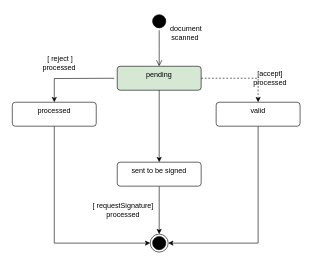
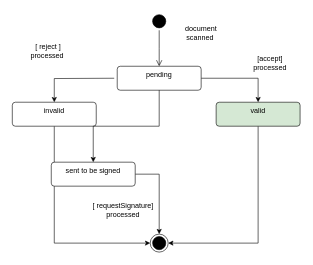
  <mxCell id="0" />
  <mxCell id="1" parent="0" />
  <mxCell id="2" value="" style="ellipse;html=1;shape=endState;fillColor=#000000;strokeColor=light-dark(#000000, #ff9090);" vertex="1" parent="1"><mxGeometry x="250" y="390" width="30" height="30" as="geometry" /></mxCell>
  <mxCell id="3" style="edgeStyle=orthogonalEdgeStyle;rounded=0;orthogonalLoop=1;jettySize=auto;html=1;entryX=0.5;entryY=0;entryDx=0;entryDy=0;" edge="1" parent="1" target="9"><mxGeometry relative="1" as="geometry"><mxPoint x="190" y="130" as="sourcePoint" /></mxGeometry></mxCell>
  <mxCell id="4" value="" style="ellipse;html=1;shape=startState;fillColor=#000000;strokeColor=#000000;" vertex="1" parent="1"><mxGeometry x="250" y="20" width="30" height="30" as="geometry" /></mxCell>
  <mxCell id="5" value="" style="edgeStyle=orthogonalEdgeStyle;html=1;verticalAlign=bottom;endArrow=open;endSize=8;strokeColor=#000000;rounded=0;" edge="1" source="4" parent="1"><mxGeometry relative="1" as="geometry"><mxPoint x="265" y="110" as="targetPoint" /></mxGeometry></mxCell>
- <mxCell id="6" style="edgeStyle=orthogonalEdgeStyle;rounded=0;orthogonalLoop=1;jettySize=auto;html=1;exitX=1;exitY=0.5;exitDx=0;exitDy=0;dashed=1;" edge="1" parent="1" source="7" target="11"><mxGeometry relative="1" as="geometry" /></mxCell>
- <mxCell id="7" value="pending" style="html=1;align=center;verticalAlign=top;rounded=1;absoluteArcSize=1;arcSize=10;dashed=0;whiteSpace=wrap;fillColor=#d5e8d4;" vertex="1" parent="1"><mxGeometry x="195" y="110" width="140" height="40" as="geometry" /></mxCell>
+ <mxCell id="6" style="edgeStyle=orthogonalEdgeStyle;rounded=0;orthogonalLoop=1;jettySize=auto;html=1;exitX=1;exitY=0.5;exitDx=0;exitDy=0;" edge="1" parent="1" source="7" target="11"><mxGeometry relative="1" as="geometry" /></mxCell>
+ <mxCell id="7" value="pending" style="html=1;align=center;verticalAlign=top;rounded=1;absoluteArcSize=1;arcSize=10;dashed=0;whiteSpace=wrap;" vertex="1" parent="1"><mxGeometry x="195" y="110" width="140" height="40" as="geometry" /></mxCell>
  <mxCell id="8" style="edgeStyle=orthogonalEdgeStyle;rounded=0;orthogonalLoop=1;jettySize=auto;html=1;exitX=0.5;exitY=1;exitDx=0;exitDy=0;entryX=0;entryY=0.5;entryDx=0;entryDy=0;" edge="1" parent="1" source="9" target="2"><mxGeometry relative="1" as="geometry"><mxPoint x="90" y="410" as="targetPoint" /></mxGeometry></mxCell>
- <mxCell id="9" value="processed" style="html=1;align=center;verticalAlign=top;rounded=1;absoluteArcSize=1;arcSize=10;dashed=0;whiteSpace=wrap;" vertex="1" parent="1"><mxGeometry x="20" y="170" width="140" height="40" as="geometry" /></mxCell>
+ <mxCell id="9" value="invalid" style="html=1;align=center;verticalAlign=top;rounded=1;absoluteArcSize=1;arcSize=10;dashed=0;whiteSpace=wrap;" vertex="1" parent="1"><mxGeometry x="20" y="170" width="140" height="40" as="geometry" /></mxCell>
  <mxCell id="10" style="edgeStyle=orthogonalEdgeStyle;rounded=0;orthogonalLoop=1;jettySize=auto;html=1;entryX=1;entryY=0.5;entryDx=0;entryDy=0;" edge="1" parent="1" source="11" target="2"><mxGeometry relative="1" as="geometry"><Array as="points"><mxPoint x="430" y="405" /></Array></mxGeometry></mxCell>
- <mxCell id="11" value="valid" style="html=1;align=center;verticalAlign=top;rounded=1;absoluteArcSize=1;arcSize=10;dashed=0;whiteSpace=wrap;" vertex="1" parent="1"><mxGeometry x="360" y="170" width="140" height="40" as="geometry" /></mxCell>
+ <mxCell id="11" value="valid" style="html=1;align=center;verticalAlign=top;rounded=1;absoluteArcSize=1;arcSize=10;dashed=0;whiteSpace=wrap;fillColor=#d5e8d4;" vertex="1" parent="1"><mxGeometry x="360" y="170" width="140" height="40" as="geometry" /></mxCell>
  <mxCell id="12" style="edgeStyle=orthogonalEdgeStyle;rounded=0;orthogonalLoop=1;jettySize=auto;html=1;entryX=0.5;entryY=0;entryDx=0;entryDy=0;" edge="1" parent="1" source="13" target="2"><mxGeometry relative="1" as="geometry" /></mxCell>
- <mxCell id="13" value="sent to be signed" style="html=1;align=center;verticalAlign=top;rounded=1;absoluteArcSize=1;arcSize=10;dashed=0;whiteSpace=wrap;" vertex="1" parent="1"><mxGeometry x="195" y="270" width="140" height="40" as="geometry" /></mxCell>
- <mxCell id="14" value="document scanned&amp;nbsp;" style="text;strokeColor=none;align=center;fillColor=none;html=1;verticalAlign=middle;whiteSpace=wrap;rounded=0;" vertex="1" parent="1"><mxGeometry x="280" y="40" width="60" height="30" as="geometry" /></mxCell>
- <mxCell id="15" value="[accept]&lt;div&gt;processed&lt;/div&gt;" style="text;strokeColor=none;align=center;fillColor=none;html=1;verticalAlign=middle;whiteSpace=wrap;rounded=0;" vertex="1" parent="1"><mxGeometry x="420" y="115" width="60" height="30" as="geometry" /></mxCell>
- <mxCell id="16" value="[ reject ]&lt;div&gt;processed&amp;nbsp;&lt;/div&gt;" style="text;strokeColor=none;align=center;fillColor=none;html=1;verticalAlign=middle;whiteSpace=wrap;rounded=0;" vertex="1" parent="1"><mxGeometry x="70" y="90" width="60" height="30" as="geometry" /></mxCell>
+ <mxCell id="13" value="sent to be signed" style="html=1;align=center;verticalAlign=top;rounded=1;absoluteArcSize=1;arcSize=10;dashed=0;whiteSpace=wrap;" vertex="1" parent="1"><mxGeometry x="85" y="270" width="140" height="40" as="geometry" /></mxCell>
+ <mxCell id="14" value="document scanned&amp;nbsp;" style="text;strokeColor=none;align=center;fillColor=none;html=1;verticalAlign=middle;whiteSpace=wrap;rounded=0;" vertex="1" parent="1"><mxGeometry x="305" y="40" width="60" height="30" as="geometry" /></mxCell>
+ <mxCell id="15" value="[accept]&lt;div&gt;processed&lt;/div&gt;" style="text;strokeColor=none;align=center;fillColor=none;html=1;verticalAlign=middle;whiteSpace=wrap;rounded=0;" vertex="1" parent="1"><mxGeometry x="420" y="90" width="60" height="30" as="geometry" /></mxCell>
+ <mxCell id="16" value="[ reject ]&lt;div&gt;processed&amp;nbsp;&lt;/div&gt;" style="text;strokeColor=none;align=center;fillColor=none;html=1;verticalAlign=middle;whiteSpace=wrap;rounded=0;" vertex="1" parent="1"><mxGeometry x="50" y="70" width="60" height="30" as="geometry" /></mxCell>
  <mxCell id="17" style="edgeStyle=orthogonalEdgeStyle;rounded=0;orthogonalLoop=1;jettySize=auto;html=1;exitX=0.5;exitY=1;exitDx=0;exitDy=0;entryX=0.5;entryY=0;entryDx=0;entryDy=0;" edge="1" parent="1" source="7" target="13"><mxGeometry relative="1" as="geometry" /></mxCell>
  <mxCell id="18" value="[ requestSignature]&lt;div&gt;processed&lt;/div&gt;" style="text;strokeColor=none;align=center;fillColor=none;html=1;verticalAlign=middle;whiteSpace=wrap;rounded=0;" vertex="1" parent="1"><mxGeometry x="150" y="335" width="110" height="30" as="geometry" /></mxCell>
